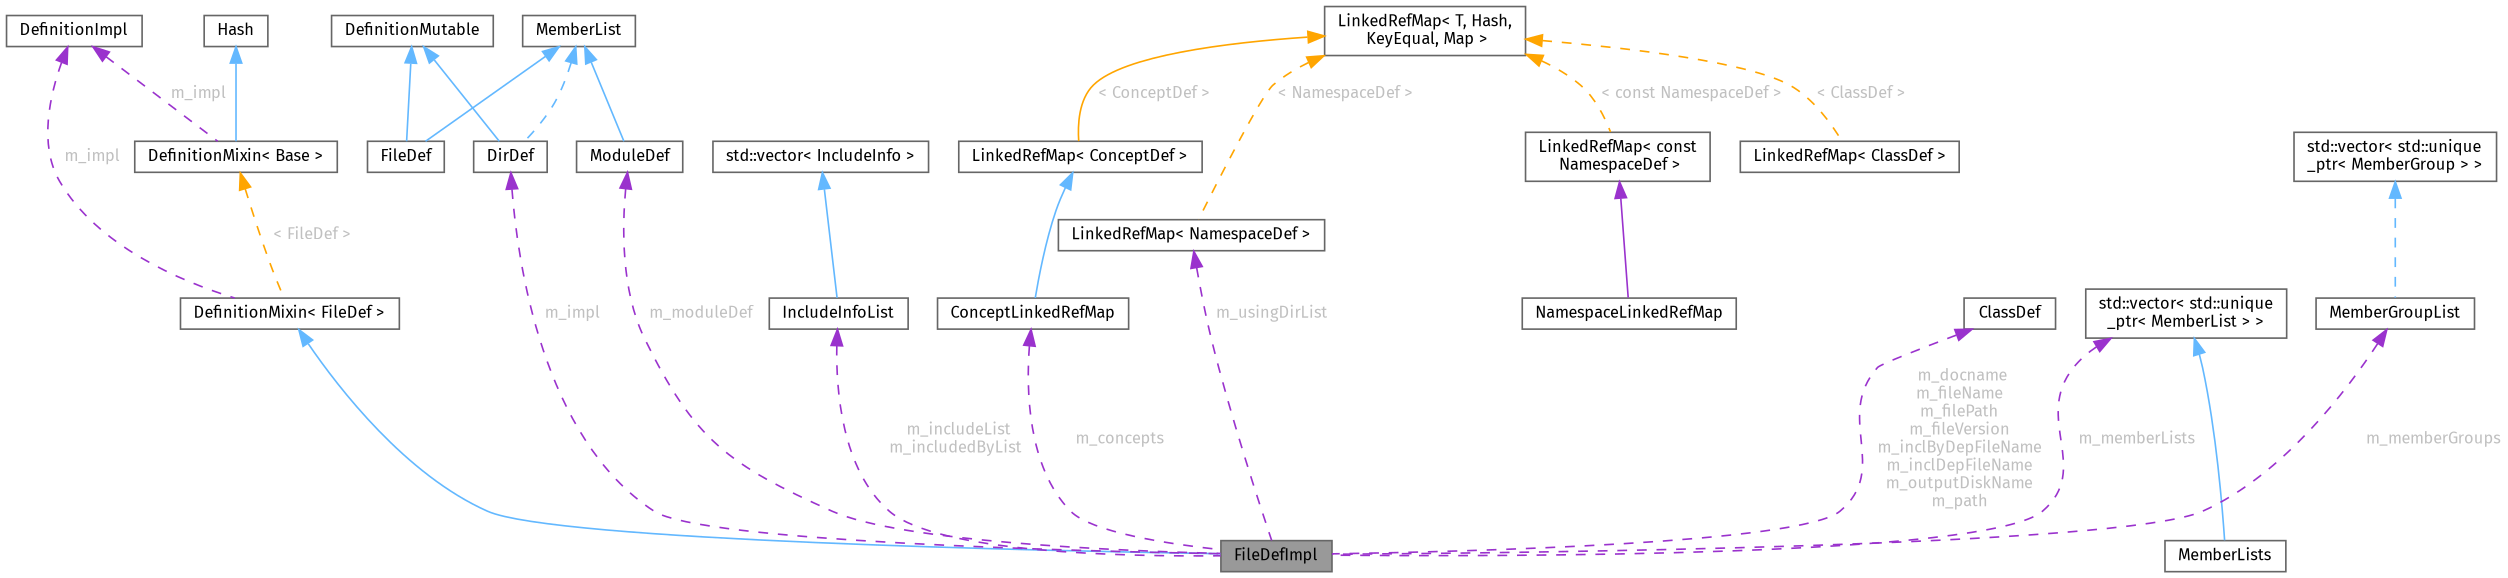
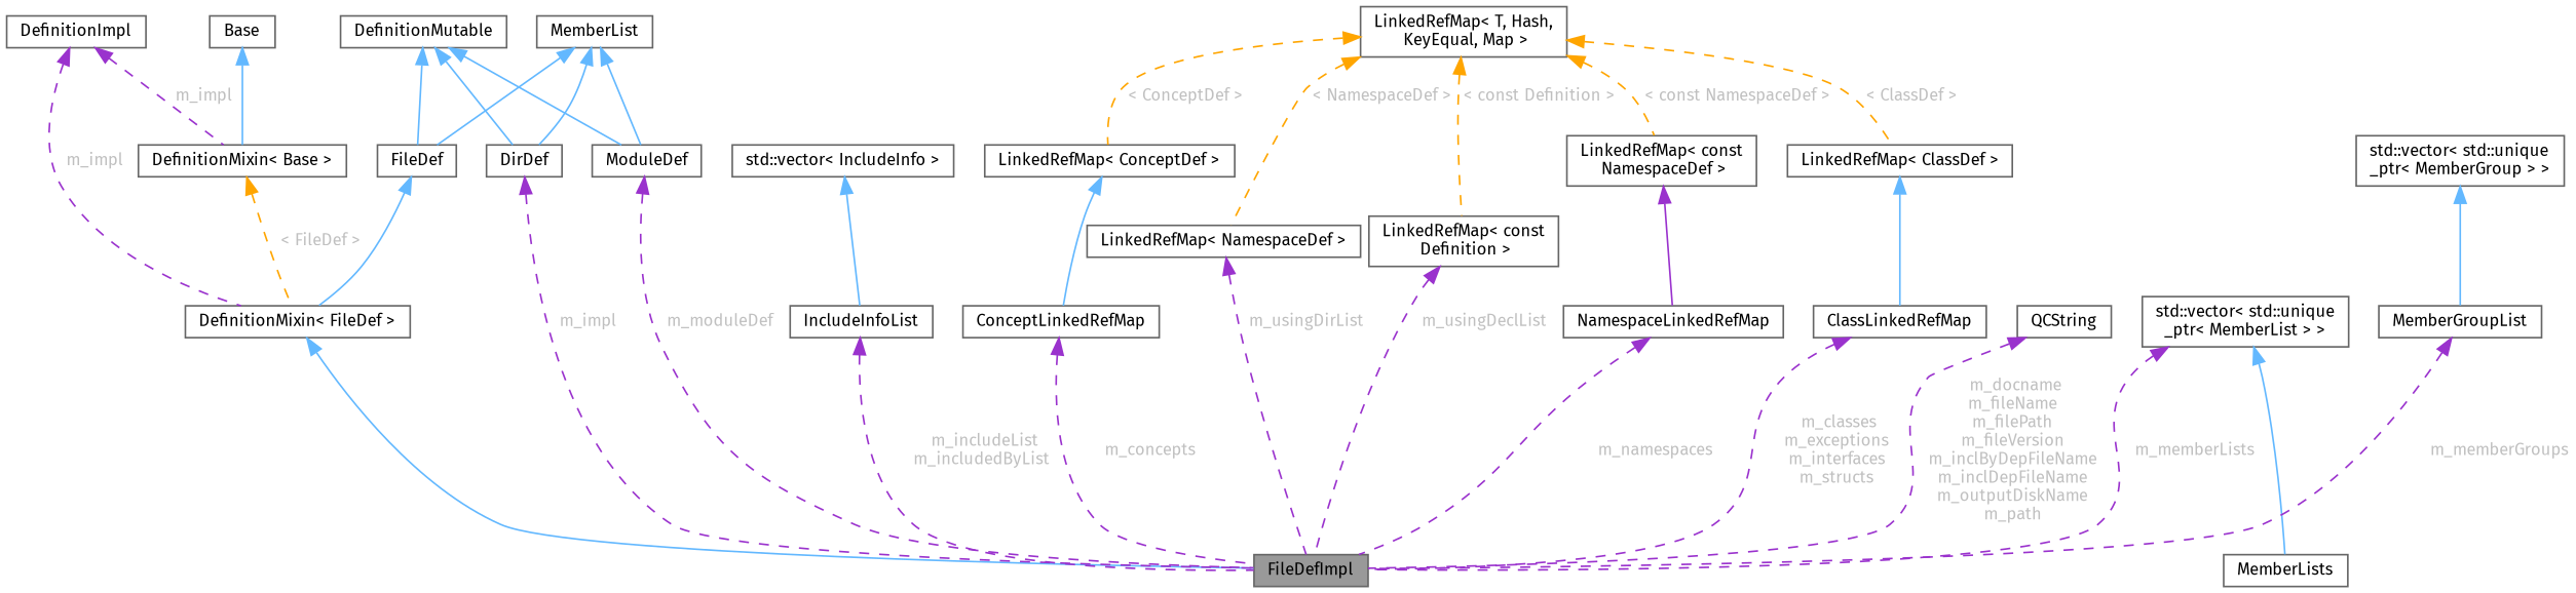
  digraph {
    fontname="Fira Sans"
    rankdir=TB
    node [color=gray40 fillcolor=white fontname="Fira Sans" fontsize=10 shape=box style=filled]
    edge [color=steelblue1 dir=back fontname="Fira Sans" fontsize=10 labelfontname=Helvetica labelfontsize=10 style=dashed fontcolor=grey]
    n1 [fillcolor=grey60 fontcolor=black height=0.2 label=FileDefImpl width=0.4]
    n2 [height=0.2 label="DefinitionMixin\< FileDef \>" width=0.4]
    n3 [height=0.2 label=FileDef width=0.4]
    n4 [height=0.2 label=DefinitionMutable width=0.4]
    n5 [height=0.2 label=DirDef width=0.4]
    n6 [height=0.2 label=ModuleDef width=0.4]
    n7 [height=0.2 label=MemberList width=0.4]
    n8 [height=0.2 label=DefinitionImpl width=0.4]
    n9 [height=0.2 label="DefinitionMixin\< Base \>" width=0.4]
-   n10 [height=0.2 label=Hash width=0.4]
+   n10 [height=0.2 label=Base width=0.4]
    n11 [height=0.2 label=IncludeInfoList width=0.4]
    n12 [height=0.2 label="std::vector\< IncludeInfo \>" width=0.4]
    n13 [height=0.2 label="LinkedRefMap\< NamespaceDef \>" width=0.4]
    n14 [height=0.2 label="LinkedRefMap\< T, Hash,\l KeyEqual, Map \>" width=0.4]
+   n15 [height=0.2 label="LinkedRefMap\< const\l Definition \>" width=0.4]
    n16 [height=0.2 label="LinkedRefMap\< const\l NamespaceDef \>" width=0.4]
    n17 [height=0.2 label="LinkedRefMap\< ClassDef \>" width=0.4]
    n18 [height=0.2 label="LinkedRefMap\< ConceptDef \>" width=0.4]
    n19 [height=0.2 label=NamespaceLinkedRefMap width=0.4]
+   n20 [height=0.2 label=ClassLinkedRefMap width=0.4]
    n21 [height=0.2 label=ConceptLinkedRefMap width=0.4]
-   n22 [height=0.2 label=ClassDef width=0.4]
+   n22 [height=0.2 label=QCString width=0.4]
    n23 [height=0.2 label=MemberLists width=0.4]
    n24 [height=0.2 label="std::vector\< std::unique\l_ptr\< MemberList \> \>" width=0.4]
    n25 [height=0.2 label=MemberGroupList width=0.4]
    n26 [height=0.2 label="std::vector\< std::unique\l_ptr\< MemberGroup \> \>" width=0.4]
    n2 -> n1 [style=solid fontcolor=""]
+   n3 -> n2 [style=solid fontcolor=""]
    n4 -> n3 [style=solid fontcolor=""]
    n4 -> n5 [style=solid fontcolor=""]
+   n4 -> n6 [style=solid fontcolor=""]
    n5 -> n1 [color=darkorchid3 label=" m_impl"]
    n6 -> n1 [color=darkorchid3 label=" m_moduleDef"]
    n7 -> n3 [style=solid fontcolor=""]
-   n7 -> n5 [fontcolor=""]
+   n7 -> n5 [style=solid fontcolor=""]
    n7 -> n6 [style=solid fontcolor=""]
    n8 -> n2 [color=darkorchid3 label=" m_impl"]
    n8 -> n9 [color=darkorchid3 label=" m_impl"]
    n9 -> n2 [color=orange label=" \< FileDef \>"]
    n10 -> n9 [style=solid fontcolor=""]
    n11 -> n1 [color=darkorchid3 label=" m_includeList\nm_includedByList"]
    n12 -> n11 [style=solid fontcolor=""]
    n13 -> n1 [color=darkorchid3 label=" m_usingDirList"]
    n14 -> n13 [color=orange label=" \< NamespaceDef \>"]
+   n14 -> n15 [color=orange label=" \< const Definition \>"]
    n14 -> n16 [color=orange label=" \< const NamespaceDef \>"]
    n14 -> n17 [color=orange label=" \< ClassDef \>"]
-   n14 -> n18 [color=orange label=" \< ConceptDef \>" style=solid]
+   n14 -> n18 [color=orange label=" \< ConceptDef \>"]
+   n15 -> n1 [color=darkorchid3 label=" m_usingDeclList"]
    n16 -> n19 [color=darkorchid3 style=solid fontcolor=""]
+   n17 -> n20 [style=solid fontcolor=""]
    n18 -> n21 [style=solid fontcolor=""]
+   n19 -> n1 [color=darkorchid3 label=" m_namespaces"]
+   n20 -> n1 [color=darkorchid3 label=" m_classes\nm_exceptions\nm_interfaces\nm_structs"]
    n21 -> n1 [color=darkorchid3 label=" m_concepts"]
    n22 -> n1 [color=darkorchid3 label=" m_docname\nm_fileName\nm_filePath\nm_fileVersion\nm_inclByDepFileName\nm_inclDepFileName\nm_outputDiskName\nm_path"]
    n24 -> n1 [color=darkorchid3 label=" m_memberLists"]
    n24 -> n23 [style=solid fontcolor=""]
    n25 -> n1 [color=darkorchid3 label=" m_memberGroups"]
-   n26 -> n25 [fontcolor=""]
+   n26 -> n25 [style=solid fontcolor=""]
  }
